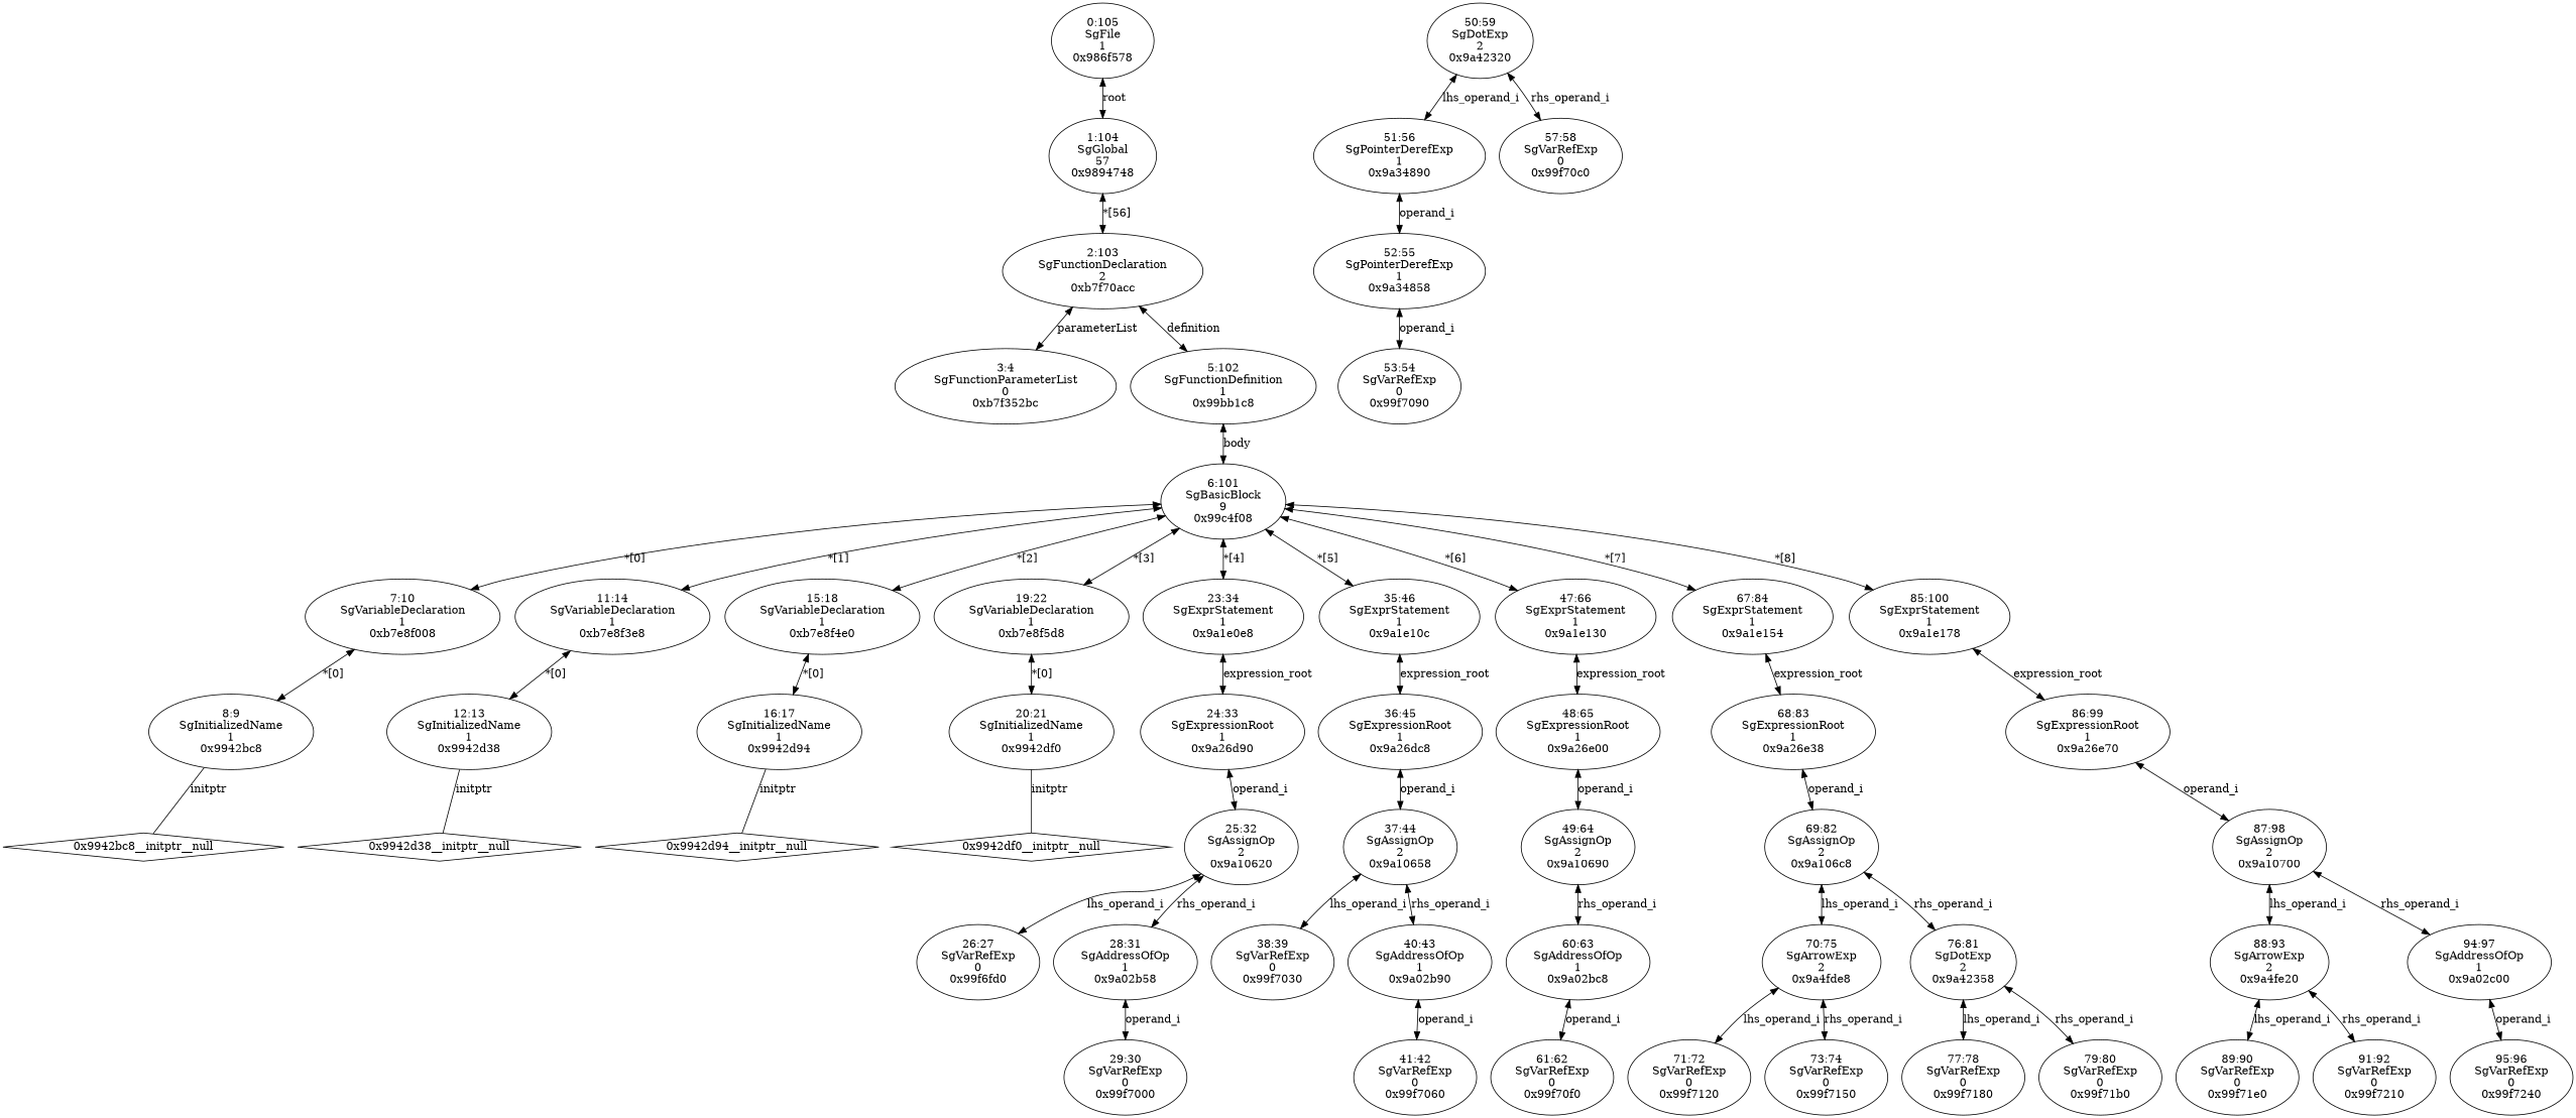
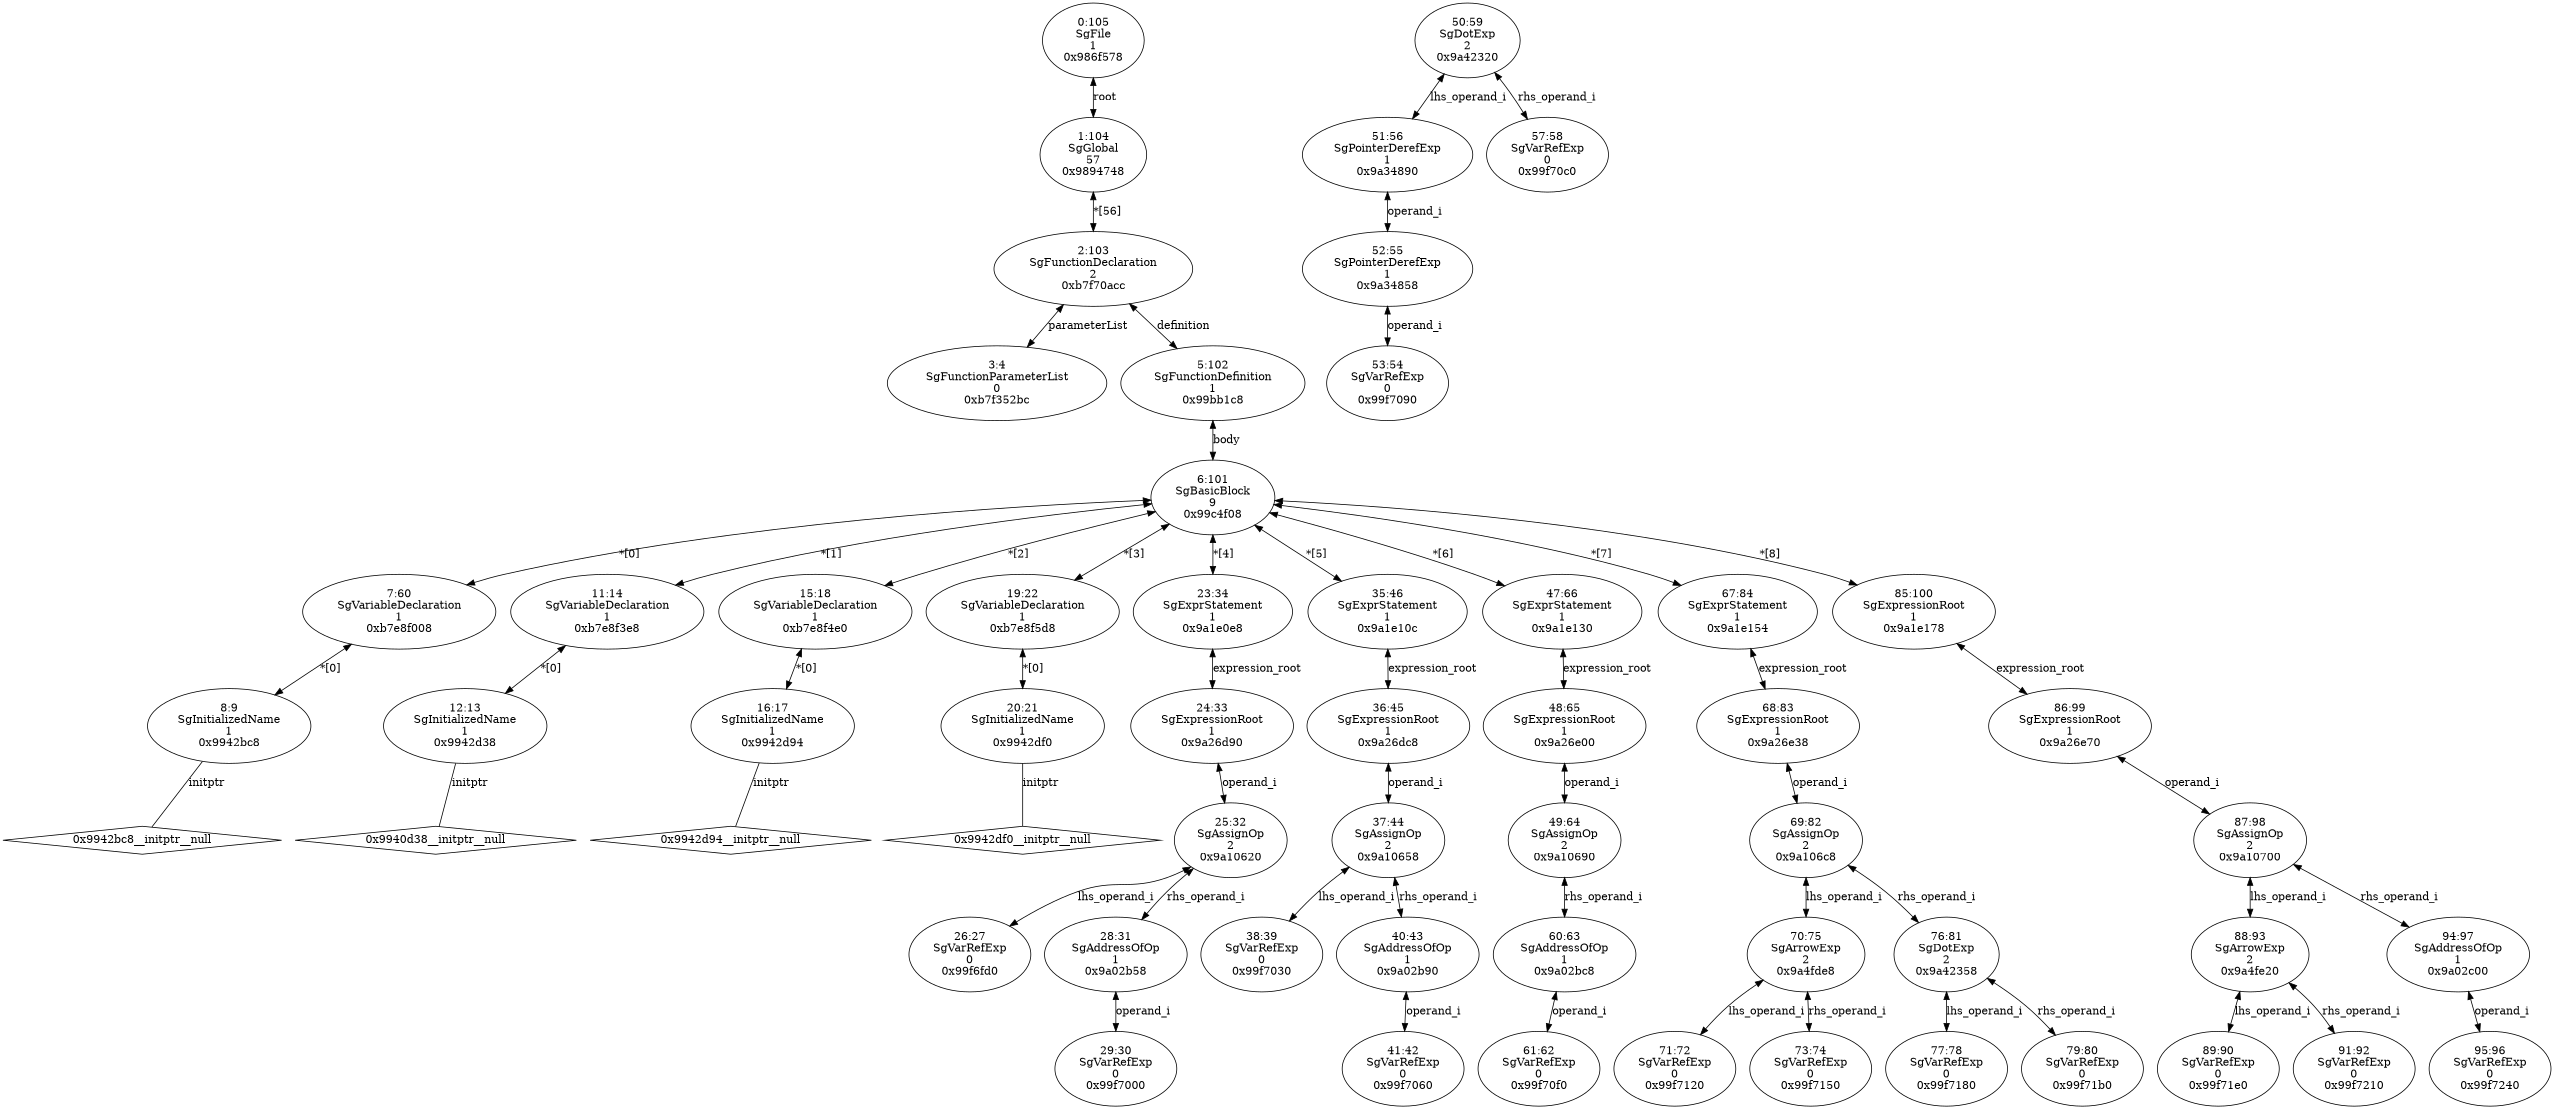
  digraph {
    edge [dir=both]
    n1 [label="3:4\nSgFunctionParameterList\n0\n0xb7f352bc\n"]
    n2 [label="8:9\nSgInitializedName\n1\n0x9942bc8\n"]
    "0x9942bc8__initptr__null" [shape=diamond]
-   n4 [label="7:10\nSgVariableDeclaration\n1\n0xb7e8f008\n"]
+   n4 [label="7:60\nSgVariableDeclaration\n1\n0xb7e8f008\n"]
    n5 [label="12:13\nSgInitializedName\n1\n0x9942d38\n"]
-   "0x9942d38__initptr__null" [shape=diamond]
+   "0x9942d38__initptr__null" [shape=diamond label="0x9940d38__initptr__null"]
    n7 [label="11:14\nSgVariableDeclaration\n1\n0xb7e8f3e8\n"]
    n8 [label="16:17\nSgInitializedName\n1\n0x9942d94\n"]
    "0x9942d94__initptr__null" [shape=diamond]
    n10 [label="15:18\nSgVariableDeclaration\n1\n0xb7e8f4e0\n"]
    n11 [label="20:21\nSgInitializedName\n1\n0x9942df0\n"]
    "0x9942df0__initptr__null" [shape=diamond]
    n13 [label="19:22\nSgVariableDeclaration\n1\n0xb7e8f5d8\n"]
    n14 [label="26:27\nSgVarRefExp\n0\n0x99f6fd0\n"]
    n15 [label="29:30\nSgVarRefExp\n0\n0x99f7000\n"]
    n16 [label="28:31\nSgAddressOfOp\n1\n0x9a02b58\n"]
    n17 [label="25:32\nSgAssignOp\n2\n0x9a10620\n"]
    n18 [label="24:33\nSgExpressionRoot\n1\n0x9a26d90\n"]
    n19 [label="23:34\nSgExprStatement\n1\n0x9a1e0e8\n"]
    n20 [label="38:39\nSgVarRefExp\n0\n0x99f7030\n"]
    n21 [label="41:42\nSgVarRefExp\n0\n0x99f7060\n"]
    n22 [label="40:43\nSgAddressOfOp\n1\n0x9a02b90\n"]
    n23 [label="37:44\nSgAssignOp\n2\n0x9a10658\n"]
    n24 [label="36:45\nSgExpressionRoot\n1\n0x9a26dc8\n"]
    n25 [label="35:46\nSgExprStatement\n1\n0x9a1e10c\n"]
    n26 [label="53:54\nSgVarRefExp\n0\n0x99f7090\n"]
    n27 [label="52:55\nSgPointerDerefExp\n1\n0x9a34858\n"]
    n28 [label="51:56\nSgPointerDerefExp\n1\n0x9a34890\n"]
    n29 [label="57:58\nSgVarRefExp\n0\n0x99f70c0\n"]
    n30 [label="50:59\nSgDotExp\n2\n0x9a42320\n"]
    n31 [label="61:62\nSgVarRefExp\n0\n0x99f70f0\n"]
    n32 [label="60:63\nSgAddressOfOp\n1\n0x9a02bc8\n"]
    n33 [label="49:64\nSgAssignOp\n2\n0x9a10690\n"]
    n34 [label="48:65\nSgExpressionRoot\n1\n0x9a26e00\n"]
    n35 [label="47:66\nSgExprStatement\n1\n0x9a1e130\n"]
    n36 [label="71:72\nSgVarRefExp\n0\n0x99f7120\n"]
    n37 [label="73:74\nSgVarRefExp\n0\n0x99f7150\n"]
    n38 [label="70:75\nSgArrowExp\n2\n0x9a4fde8\n"]
    n39 [label="77:78\nSgVarRefExp\n0\n0x99f7180\n"]
    n40 [label="79:80\nSgVarRefExp\n0\n0x99f71b0\n"]
    n41 [label="76:81\nSgDotExp\n2\n0x9a42358\n"]
    n42 [label="69:82\nSgAssignOp\n2\n0x9a106c8\n"]
    n43 [label="68:83\nSgExpressionRoot\n1\n0x9a26e38\n"]
    n44 [label="67:84\nSgExprStatement\n1\n0x9a1e154\n"]
    n45 [label="89:90\nSgVarRefExp\n0\n0x99f71e0\n"]
    n46 [label="91:92\nSgVarRefExp\n0\n0x99f7210\n"]
    n47 [label="88:93\nSgArrowExp\n2\n0x9a4fe20\n"]
    n48 [label="95:96\nSgVarRefExp\n0\n0x99f7240\n"]
    n49 [label="94:97\nSgAddressOfOp\n1\n0x9a02c00\n"]
    n50 [label="87:98\nSgAssignOp\n2\n0x9a10700\n"]
    n51 [label="86:99\nSgExpressionRoot\n1\n0x9a26e70\n"]
-   n52 [label="85:100\nSgExprStatement\n1\n0x9a1e178\n"]
+   n52 [label="85:100\nSgExpressionRoot\n1\n0x9a1e178\n"]
    n53 [label="6:101\nSgBasicBlock\n9\n0x99c4f08\n"]
    n54 [label="5:102\nSgFunctionDefinition\n1\n0x99bb1c8\n"]
    n55 [label="2:103\nSgFunctionDeclaration\n2\n0xb7f70acc\n"]
    n56 [label="1:104\nSgGlobal\n57\n0x9894748\n"]
    n57 [label="0:105\nSgFile\n1\n0x986f578\n"]
    n2 -> "0x9942bc8__initptr__null" [dir=none label=initptr]
    n4 -> n2 [label="*[0]"]
    n5 -> "0x9942d38__initptr__null" [dir=none label=initptr]
    n7 -> n5 [label="*[0]"]
    n8 -> "0x9942d94__initptr__null" [dir=none label=initptr]
    n10 -> n8 [label="*[0]"]
    n11 -> "0x9942df0__initptr__null" [dir=none label=initptr]
    n13 -> n11 [label="*[0]"]
    n16 -> n15 [label=operand_i]
    n17 -> n14 [label=lhs_operand_i]
    n17 -> n16 [label=rhs_operand_i]
    n18 -> n17 [label=operand_i]
    n19 -> n18 [label=expression_root]
    n22 -> n21 [label=operand_i]
    n23 -> n20 [label=lhs_operand_i]
    n23 -> n22 [label=rhs_operand_i]
    n24 -> n23 [label=operand_i]
    n25 -> n24 [label=expression_root]
    n27 -> n26 [label=operand_i]
    n28 -> n27 [label=operand_i]
    n30 -> n28 [label=lhs_operand_i]
    n30 -> n29 [label=rhs_operand_i]
    n32 -> n31 [label=operand_i]
    n33 -> n32 [label=rhs_operand_i]
    n34 -> n33 [label=operand_i]
    n35 -> n34 [label=expression_root]
    n38 -> n36 [label=lhs_operand_i]
    n38 -> n37 [label=rhs_operand_i]
    n41 -> n39 [label=lhs_operand_i]
    n41 -> n40 [label=rhs_operand_i]
    n42 -> n38 [label=lhs_operand_i]
    n42 -> n41 [label=rhs_operand_i]
    n43 -> n42 [label=operand_i]
    n44 -> n43 [label=expression_root]
    n47 -> n45 [label=lhs_operand_i]
    n47 -> n46 [label=rhs_operand_i]
    n49 -> n48 [label=operand_i]
    n50 -> n47 [label=lhs_operand_i]
    n50 -> n49 [label=rhs_operand_i]
    n51 -> n50 [label=operand_i]
    n52 -> n51 [label=expression_root]
    n53 -> n4 [label="*[0]"]
    n53 -> n7 [label="*[1]"]
    n53 -> n10 [label="*[2]"]
    n53 -> n13 [label="*[3]"]
    n53 -> n19 [label="*[4]"]
    n53 -> n25 [label="*[5]"]
    n53 -> n35 [label="*[6]"]
    n53 -> n44 [label="*[7]"]
    n53 -> n52 [label="*[8]"]
    n54 -> n53 [label=body]
    n55 -> n1 [label=parameterList]
    n55 -> n54 [label=definition]
    n56 -> n55 [label="*[56]"]
    n57 -> n56 [label=root]
  }
